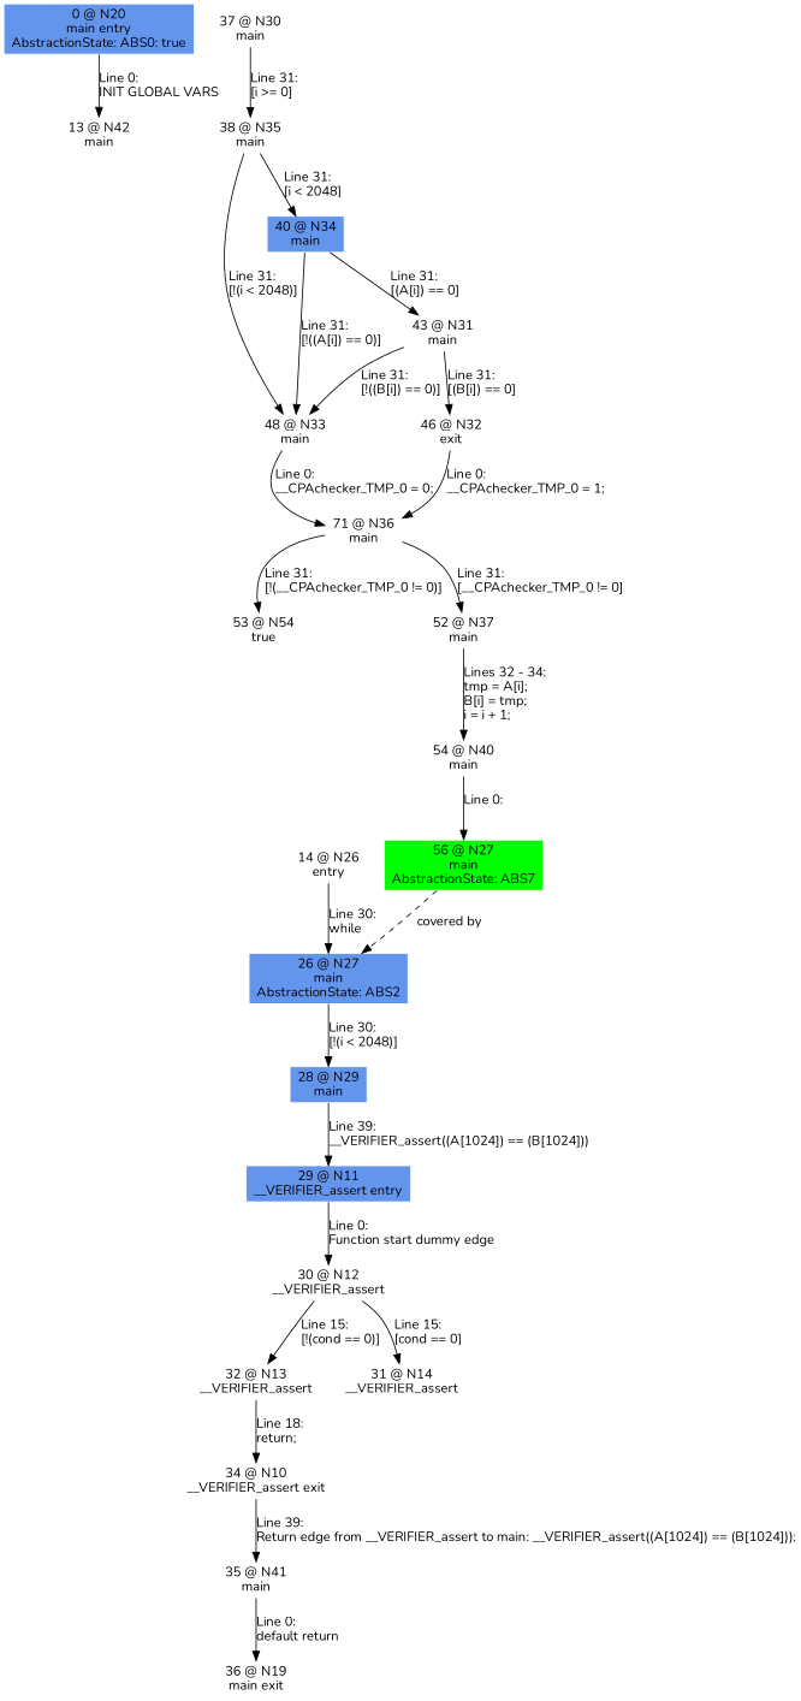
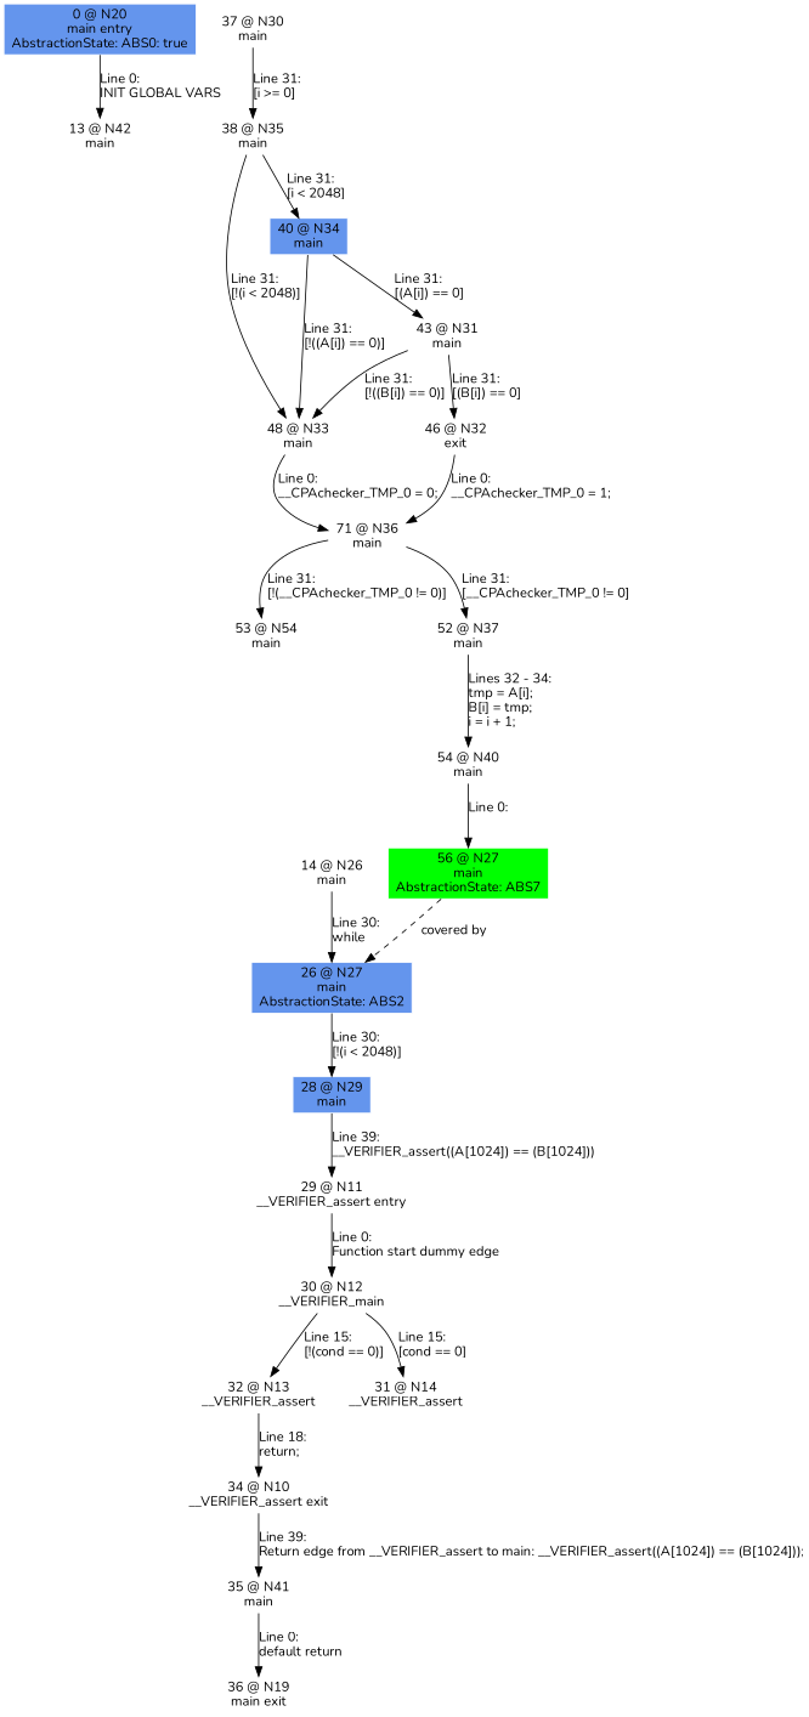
  digraph {
    fontname=Nunito
    node [color=white fontname=Nunito shape=box style=filled]
    edge [fontname=Nunito]
    n1 [fillcolor=cornflowerblue label="0 @ N20\nmain entry\nAbstractionState: ABS0: true\n"]
    n2 [label="13 @ N42\nmain\n"]
-   n3 [label="14 @ N26\nentry\n"]
+   n3 [label="14 @ N26\nmain\n"]
    n4 [fillcolor=cornflowerblue label="26 @ N27\nmain\nAbstractionState: ABS2\n"]
    n5 [fillcolor=cornflowerblue label="28 @ N29\nmain\n"]
-   n6 [label="29 @ N11\n__VERIFIER_assert entry\n" fillcolor=cornflowerblue]
-   n7 [label="30 @ N12\n__VERIFIER_assert\n"]
+   n6 [label="29 @ N11\n__VERIFIER_assert entry\n"]
+   n7 [label="30 @ N12\n__VERIFIER_main\n"]
    n8 [label="32 @ N13\n__VERIFIER_assert\n"]
    n9 [label="31 @ N14\n__VERIFIER_assert\n"]
    n10 [label="34 @ N10\n__VERIFIER_assert exit\n"]
    n11 [label="35 @ N41\nmain\n"]
    n12 [label="36 @ N19\nmain exit\n"]
    n13 [label="37 @ N30\nmain\n"]
    n14 [label="38 @ N35\nmain\n"]
    n15 [label="48 @ N33\nmain\n"]
    n16 [label="71 @ N36\nmain\n"]
    n17 [fillcolor=cornflowerblue label="40 @ N34\nmain\n"]
-   n18 [label="53 @ N54\ntrue\n"]
+   n18 [label="53 @ N54\nmain\n"]
    n19 [label="52 @ N37\nmain\n"]
    n20 [label="54 @ N40\nmain\n"]
    n21 [fillcolor=green label="56 @ N27\nmain\nAbstractionState: ABS7\n"]
    n22 [label="43 @ N31\nmain\n"]
    n23 [label="46 @ N32\nexit\n"]
    n1 -> n2 [label="Line 0: \lINIT GLOBAL VARS\l"]
    n3 -> n4 [label="Line 30: \lwhile\l"]
    n4 -> n5 [label="Line 30: \l[!(i < 2048)]\l"]
    n5 -> n6 [label="Line 39: \l__VERIFIER_assert((A[1024]) == (B[1024]))\l"]
    n6 -> n7 [label="Line 0: \lFunction start dummy edge\l"]
    n7 -> n8 [label="Line 15: \l[!(cond == 0)]\l"]
    n7 -> n9 [label="Line 15: \l[cond == 0]\l"]
    n8 -> n10 [label="Line 18: \lreturn;\l"]
    n10 -> n11 [label="Line 39: \lReturn edge from __VERIFIER_assert to main: __VERIFIER_assert((A[1024]) == (B[1024]));\l"]
    n11 -> n12 [label="Line 0: \ldefault return\l"]
    n13 -> n14 [label="Line 31: \l[i >= 0]\l"]
    n14 -> n15 [label="Line 31: \l[!(i < 2048)]\l"]
    n14 -> n17 [label="Line 31: \l[i < 2048]\l"]
    n15 -> n16 [label="Line 0: \l__CPAchecker_TMP_0 = 0;\l"]
    n16 -> n18 [label="Line 31: \l[!(__CPAchecker_TMP_0 != 0)]\l"]
    n16 -> n19 [label="Line 31: \l[__CPAchecker_TMP_0 != 0]\l"]
    n17 -> n15 [label="Line 31: \l[!((A[i]) == 0)]\l"]
    n17 -> n22 [label="Line 31: \l[(A[i]) == 0]\l"]
    n19 -> n20 [label="Lines 32 - 34: \ltmp = A[i];\lB[i] = tmp;\li = i + 1;\l"]
    n20 -> n21 [label="Line 0: \l\l"]
    n21 -> n4 [label="covered by" style=dashed weight=0]
    n22 -> n15 [label="Line 31: \l[!((B[i]) == 0)]\l"]
    n22 -> n23 [label="Line 31: \l[(B[i]) == 0]\l"]
    n23 -> n16 [label="Line 0: \l__CPAchecker_TMP_0 = 1;\l"]
  }
